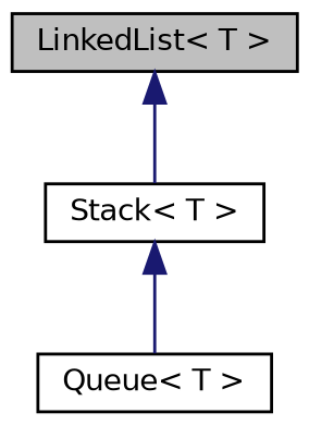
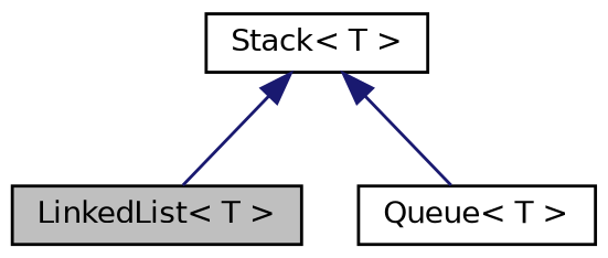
  digraph {
    node [color=black fillcolor=white fontname=Helvetica fontsize=10 shape=record style=filled]
    edge [color=midnightblue dir=back fontname=Helvetica fontsize=10 labelfontname=Helvetica labelfontsize=10 style=solid]
    n1 [fillcolor=grey75 fontcolor=black height=0.2 label="LinkedList\< T \>" width=0.4]
    n2 [height=0.2 label="Stack\< T \>" width=0.4]
    n3 [height=0.2 label="Queue\< T \>" width=0.4]
-   n1 -> n2
+   n2 -> n1
    n2 -> n3
  }
